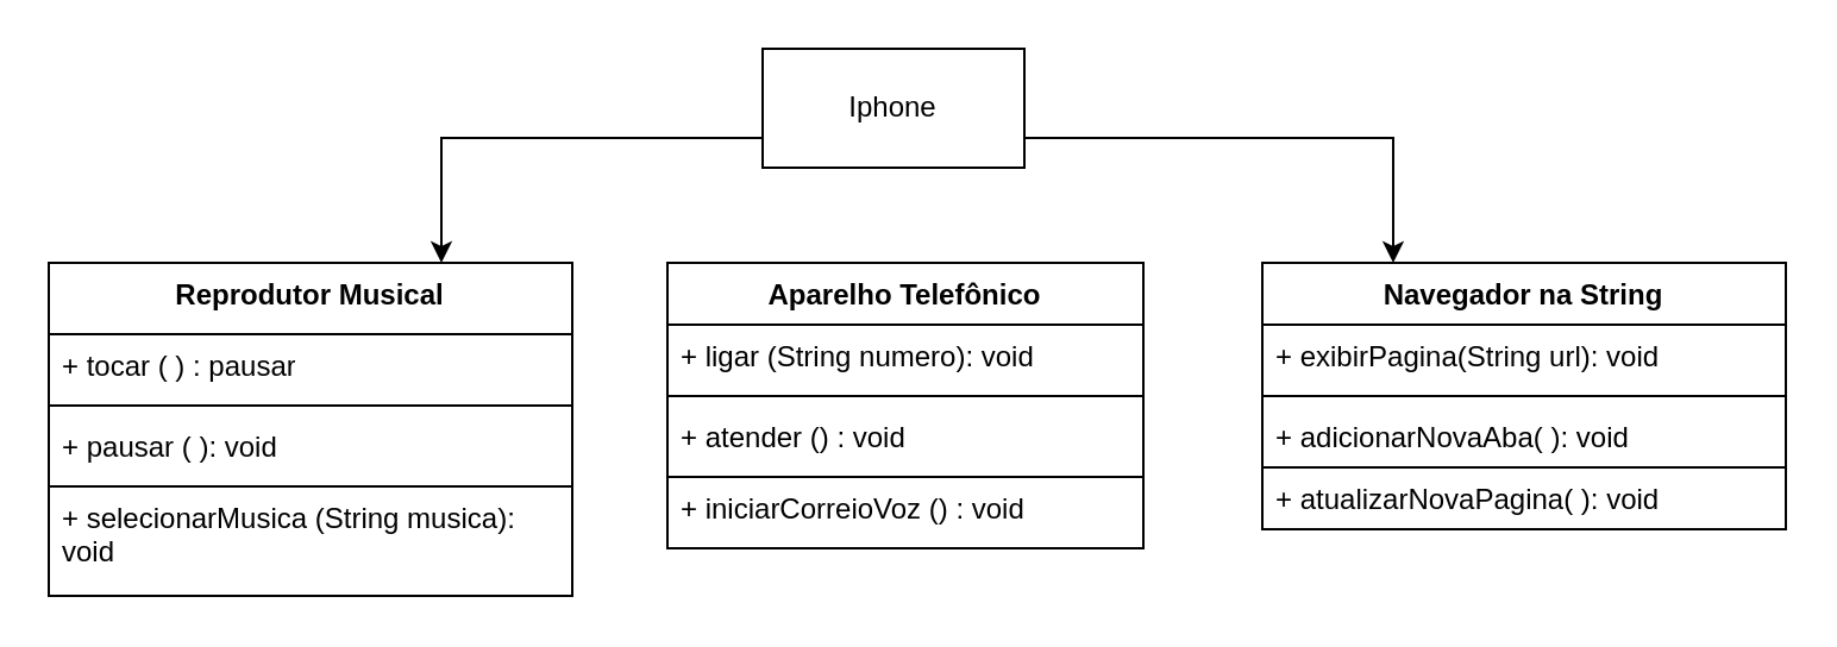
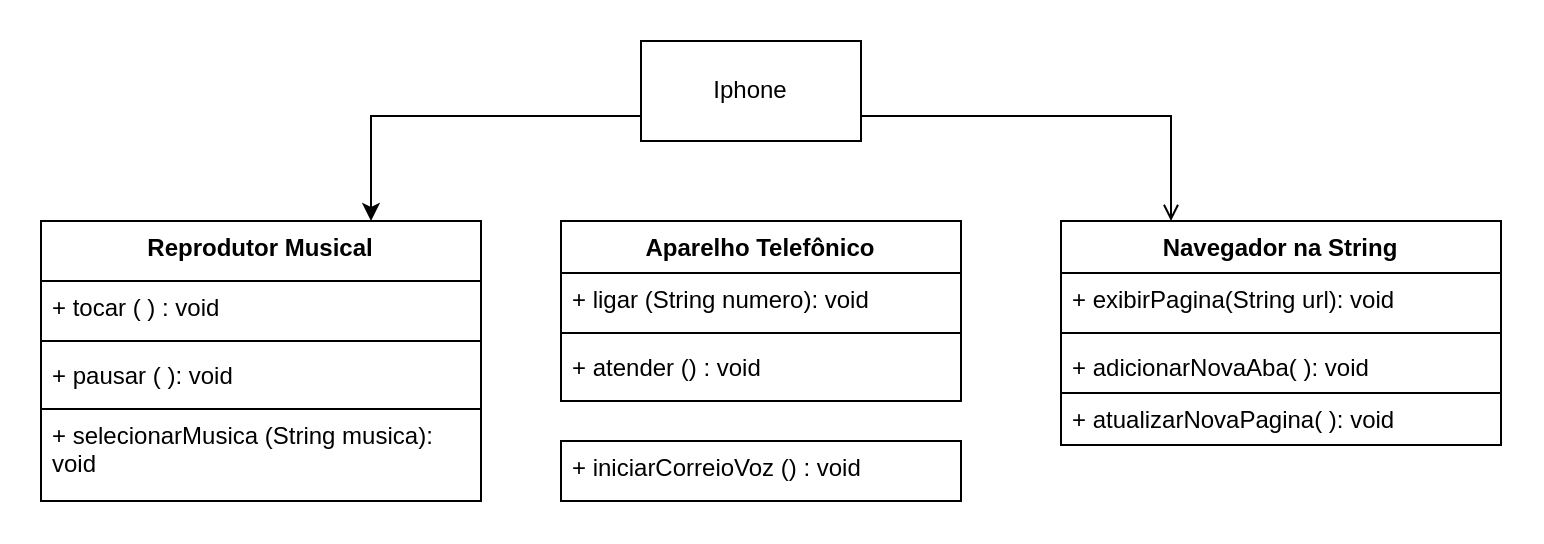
  <mxCell id="0" />
  <mxCell id="1" parent="0" />
  <mxCell id="2" style="edgeStyle=orthogonalEdgeStyle;rounded=0;orthogonalLoop=1;jettySize=auto;html=1;exitX=0;exitY=0.75;exitDx=0;exitDy=0;entryX=0.75;entryY=0;entryDx=0;entryDy=0;" edge="1" parent="1" source="4" target="5"><mxGeometry relative="1" as="geometry" /></mxCell>
- <mxCell id="3" style="edgeStyle=orthogonalEdgeStyle;rounded=0;orthogonalLoop=1;jettySize=auto;html=1;exitX=1;exitY=0.75;exitDx=0;exitDy=0;entryX=0.25;entryY=0;entryDx=0;entryDy=0;" edge="1" parent="1" source="4" target="13"><mxGeometry relative="1" as="geometry" /></mxCell>
+ <mxCell id="3" style="edgeStyle=orthogonalEdgeStyle;rounded=0;orthogonalLoop=1;jettySize=auto;html=1;exitX=1;exitY=0.75;exitDx=0;exitDy=0;entryX=0.25;entryY=0;entryDx=0;entryDy=0;endArrow=open;" edge="1" parent="1" source="4" target="13"><mxGeometry relative="1" as="geometry" /></mxCell>
  <mxCell id="4" value="Iphone" style="html=1;whiteSpace=wrap;" vertex="1" parent="1"><mxGeometry x="320" y="20" width="110" height="50" as="geometry" /></mxCell>
  <mxCell id="5" value="Reprodutor Musical" style="swimlane;fontStyle=1;align=center;verticalAlign=top;childLayout=stackLayout;horizontal=1;startSize=30;horizontalStack=0;resizeParent=1;resizeParentMax=0;resizeLast=0;collapsible=1;marginBottom=0;whiteSpace=wrap;html=1;" vertex="1" parent="1"><mxGeometry x="20" y="110" width="220" height="94" as="geometry"><mxRectangle x="70" y="130" width="140" height="30" as="alternateBounds" /></mxGeometry></mxCell>
- <mxCell id="6" value="+ tocar ( ) : pausar" style="text;strokeColor=none;fillColor=none;align=left;verticalAlign=top;spacingLeft=4;spacingRight=4;overflow=hidden;rotatable=0;points=[[0,0.5],[1,0.5]];portConstraint=eastwest;whiteSpace=wrap;html=1;" vertex="1" parent="5"><mxGeometry y="30" width="220" height="26" as="geometry" /></mxCell>
+ <mxCell id="6" value="+ tocar ( ) : void" style="text;strokeColor=none;fillColor=none;align=left;verticalAlign=top;spacingLeft=4;spacingRight=4;overflow=hidden;rotatable=0;points=[[0,0.5],[1,0.5]];portConstraint=eastwest;whiteSpace=wrap;html=1;" vertex="1" parent="5"><mxGeometry y="30" width="220" height="26" as="geometry" /></mxCell>
  <mxCell id="7" value="" style="line;strokeWidth=1;fillColor=none;align=left;verticalAlign=middle;spacingTop=-1;spacingLeft=3;spacingRight=3;rotatable=0;labelPosition=right;points=[];portConstraint=eastwest;strokeColor=inherit;" vertex="1" parent="5"><mxGeometry y="56" width="220" height="8" as="geometry" /></mxCell>
  <mxCell id="8" value="+ pausar ( ): void" style="text;strokeColor=none;fillColor=none;align=left;verticalAlign=top;spacingLeft=4;spacingRight=4;overflow=hidden;rotatable=0;points=[[0,0.5],[1,0.5]];portConstraint=eastwest;whiteSpace=wrap;html=1;" vertex="1" parent="5"><mxGeometry y="64" width="220" height="30" as="geometry" /></mxCell>
  <mxCell id="9" value="Aparelho Telefônico" style="swimlane;fontStyle=1;align=center;verticalAlign=top;childLayout=stackLayout;horizontal=1;startSize=26;horizontalStack=0;resizeParent=1;resizeParentMax=0;resizeLast=0;collapsible=1;marginBottom=0;whiteSpace=wrap;html=1;" vertex="1" parent="1"><mxGeometry x="280" y="110" width="200" height="90" as="geometry" /></mxCell>
  <mxCell id="10" value="+ ligar (String numero): void" style="text;strokeColor=none;fillColor=none;align=left;verticalAlign=top;spacingLeft=4;spacingRight=4;overflow=hidden;rotatable=0;points=[[0,0.5],[1,0.5]];portConstraint=eastwest;whiteSpace=wrap;html=1;" vertex="1" parent="9"><mxGeometry y="26" width="200" height="26" as="geometry" /></mxCell>
  <mxCell id="11" value="" style="line;strokeWidth=1;fillColor=none;align=left;verticalAlign=middle;spacingTop=-1;spacingLeft=3;spacingRight=3;rotatable=0;labelPosition=right;points=[];portConstraint=eastwest;strokeColor=inherit;" vertex="1" parent="9"><mxGeometry y="52" width="200" height="8" as="geometry" /></mxCell>
  <mxCell id="12" value="+ atender () : void" style="text;strokeColor=none;fillColor=none;align=left;verticalAlign=top;spacingLeft=4;spacingRight=4;overflow=hidden;rotatable=0;points=[[0,0.5],[1,0.5]];portConstraint=eastwest;whiteSpace=wrap;html=1;" vertex="1" parent="9"><mxGeometry y="60" width="200" height="30" as="geometry" /></mxCell>
  <mxCell id="13" value="Navegador na String" style="swimlane;fontStyle=1;align=center;verticalAlign=top;childLayout=stackLayout;horizontal=1;startSize=26;horizontalStack=0;resizeParent=1;resizeParentMax=0;resizeLast=0;collapsible=1;marginBottom=0;whiteSpace=wrap;html=1;" vertex="1" parent="1"><mxGeometry x="530" y="110" width="220" height="86" as="geometry" /></mxCell>
  <mxCell id="14" value="+ exibirPagina(String url): void" style="text;strokeColor=none;fillColor=none;align=left;verticalAlign=top;spacingLeft=4;spacingRight=4;overflow=hidden;rotatable=0;points=[[0,0.5],[1,0.5]];portConstraint=eastwest;whiteSpace=wrap;html=1;" vertex="1" parent="13"><mxGeometry y="26" width="220" height="26" as="geometry" /></mxCell>
  <mxCell id="15" value="" style="line;strokeWidth=1;fillColor=none;align=left;verticalAlign=middle;spacingTop=-1;spacingLeft=3;spacingRight=3;rotatable=0;labelPosition=right;points=[];portConstraint=eastwest;strokeColor=inherit;" vertex="1" parent="13"><mxGeometry y="52" width="220" height="8" as="geometry" /></mxCell>
  <mxCell id="16" value="+ adicionarNovaAba( ): void" style="text;strokeColor=none;fillColor=none;align=left;verticalAlign=top;spacingLeft=4;spacingRight=4;overflow=hidden;rotatable=0;points=[[0,0.5],[1,0.5]];portConstraint=eastwest;whiteSpace=wrap;html=1;" vertex="1" parent="13"><mxGeometry y="60" width="220" height="26" as="geometry" /></mxCell>
  <mxCell id="17" value="+ selecionarMusica (String musica): void" style="text;strokeColor=default;fillColor=none;align=left;verticalAlign=top;spacingLeft=4;spacingRight=4;overflow=hidden;rotatable=0;points=[[0,0.5],[1,0.5]];portConstraint=eastwest;whiteSpace=wrap;html=1;" vertex="1" parent="1"><mxGeometry x="20" y="204" width="220" height="46" as="geometry" /></mxCell>
- <mxCell id="18" value="+ iniciarCorreioVoz () : void" style="text;strokeColor=default;fillColor=none;align=left;verticalAlign=top;spacingLeft=4;spacingRight=4;overflow=hidden;rotatable=0;points=[[0,0.5],[1,0.5]];portConstraint=eastwest;whiteSpace=wrap;html=1;" vertex="1" parent="1"><mxGeometry x="280" y="200" width="200" height="30" as="geometry" /></mxCell>
+ <mxCell id="18" value="+ iniciarCorreioVoz () : void" style="text;strokeColor=default;fillColor=none;align=left;verticalAlign=top;spacingLeft=4;spacingRight=4;overflow=hidden;rotatable=0;points=[[0,0.5],[1,0.5]];portConstraint=eastwest;whiteSpace=wrap;html=1;" vertex="1" parent="1"><mxGeometry x="280" y="220" width="200" height="30" as="geometry" /></mxCell>
  <mxCell id="19" value="+ atualizarNovaPagina( ): void" style="text;strokeColor=default;fillColor=none;align=left;verticalAlign=top;spacingLeft=4;spacingRight=4;overflow=hidden;rotatable=0;points=[[0,0.5],[1,0.5]];portConstraint=eastwest;whiteSpace=wrap;html=1;" vertex="1" parent="1"><mxGeometry x="530" y="196" width="220" height="26" as="geometry" /></mxCell>
